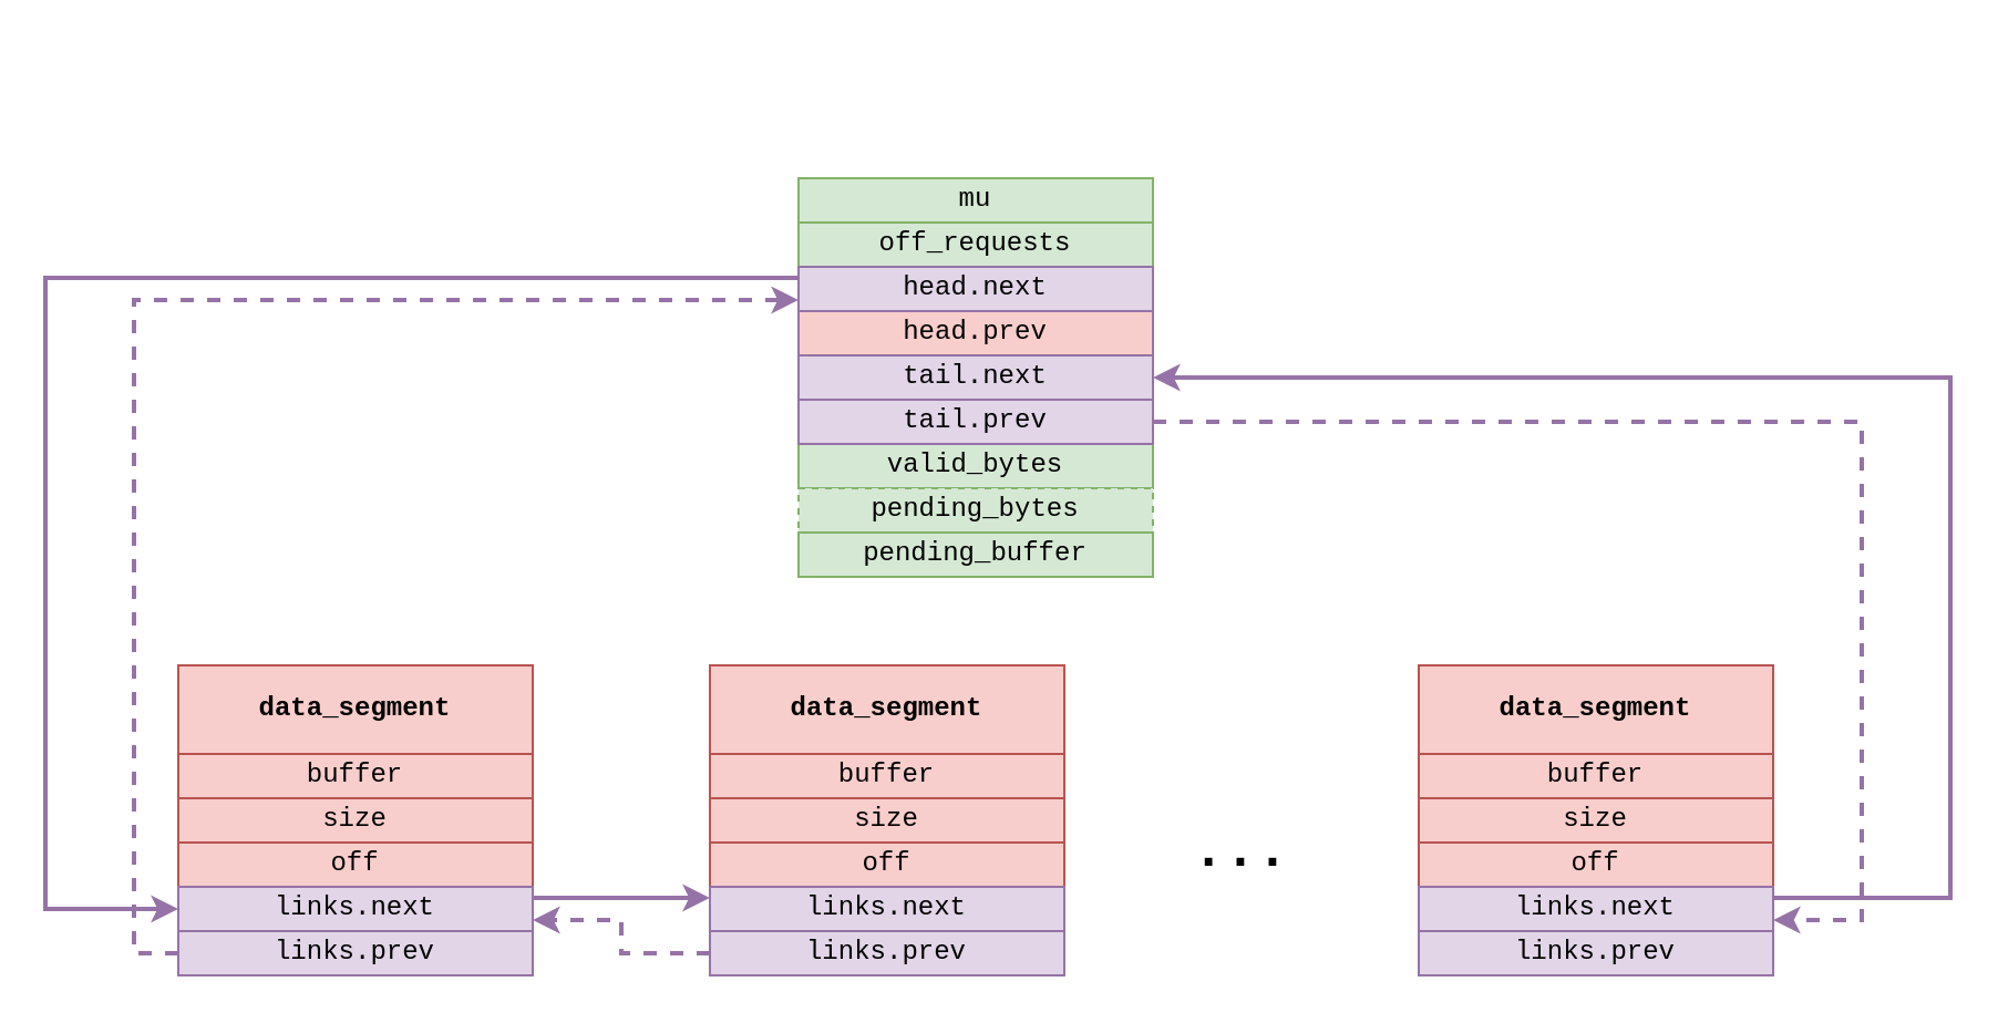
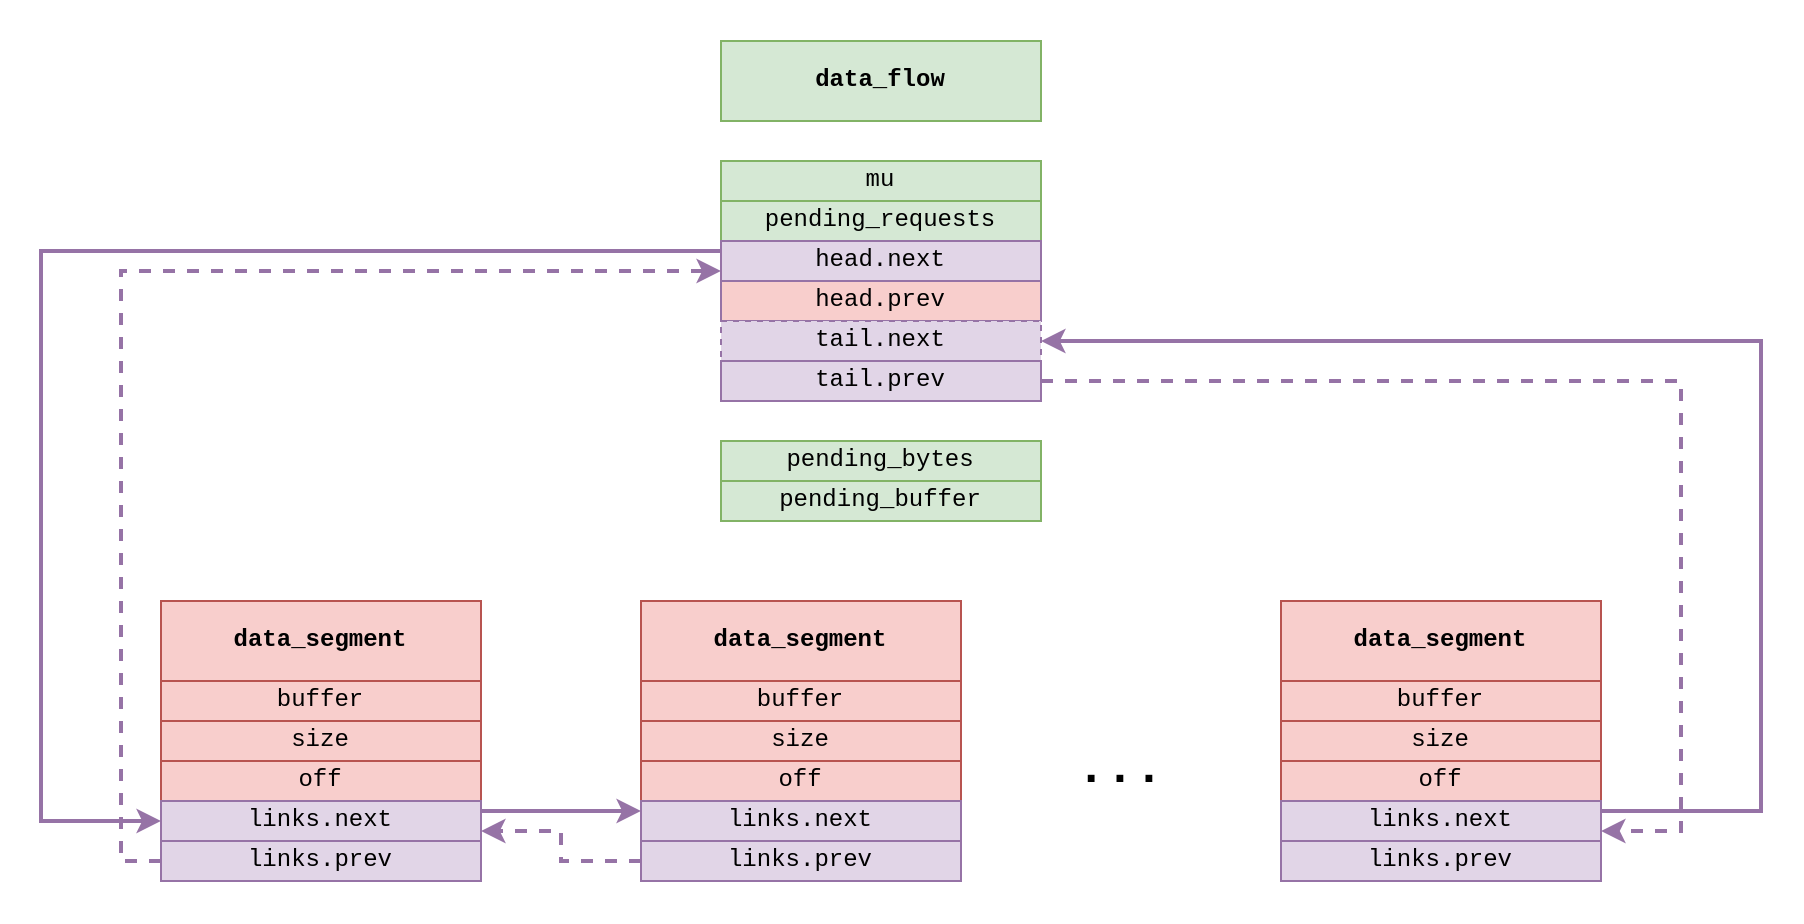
  <mxCell id="0" />
  <mxCell id="1" parent="0" />
  <mxCell id="2" value="" style="group" parent="1" vertex="1" connectable="0"><mxGeometry x="360" y="20" width="160" height="240" as="geometry" /></mxCell>
+ <mxCell id="3" value="&lt;b&gt;data_flow&lt;/b&gt;" style="rounded=0;whiteSpace=wrap;html=1;fontFamily=Courier New;fillColor=#d5e8d4;strokeColor=#82b366;" parent="2" vertex="1"><mxGeometry width="160" height="40" as="geometry" /></mxCell>
  <mxCell id="4" value="mu" style="rounded=0;whiteSpace=wrap;html=1;fontFamily=Courier New;fillColor=#d5e8d4;strokeColor=#82b366;" parent="2" vertex="1"><mxGeometry y="60" width="160" height="20" as="geometry" /></mxCell>
- <mxCell id="5" value="off_requests" style="rounded=0;whiteSpace=wrap;html=1;fontFamily=Courier New;fillColor=#d5e8d4;strokeColor=#82b366;" parent="2" vertex="1"><mxGeometry y="80" width="160" height="20" as="geometry" /></mxCell>
- <mxCell id="6" value="valid_bytes" style="rounded=0;whiteSpace=wrap;html=1;fontFamily=Courier New;fillColor=#d5e8d4;strokeColor=#82b366;" parent="2" vertex="1"><mxGeometry y="180" width="160" height="20" as="geometry" /></mxCell>
- <mxCell id="7" value="pending_bytes" style="rounded=0;whiteSpace=wrap;html=1;fontFamily=Courier New;fillColor=#d5e8d4;strokeColor=#82b366;dashed=1;" parent="2" vertex="1"><mxGeometry y="200" width="160" height="20" as="geometry" /></mxCell>
+ <mxCell id="5" value="pending_requests" style="rounded=0;whiteSpace=wrap;html=1;fontFamily=Courier New;fillColor=#d5e8d4;strokeColor=#82b366;" parent="2" vertex="1"><mxGeometry y="80" width="160" height="20" as="geometry" /></mxCell>
+ <mxCell id="7" value="pending_bytes" style="rounded=0;whiteSpace=wrap;html=1;fontFamily=Courier New;fillColor=#d5e8d4;strokeColor=#82b366;" parent="2" vertex="1"><mxGeometry y="200" width="160" height="20" as="geometry" /></mxCell>
  <mxCell id="8" value="pending_buffer" style="rounded=0;whiteSpace=wrap;html=1;fontFamily=Courier New;fillColor=#d5e8d4;strokeColor=#82b366;" parent="2" vertex="1"><mxGeometry y="220" width="160" height="20" as="geometry" /></mxCell>
  <mxCell id="9" value="head.next" style="rounded=0;whiteSpace=wrap;html=1;fontFamily=Courier New;fillColor=#e1d5e7;strokeColor=#9673a6;" parent="2" vertex="1"><mxGeometry y="100" width="160" height="20" as="geometry" /></mxCell>
  <mxCell id="10" value="head.prev" style="rounded=0;whiteSpace=wrap;html=1;fontFamily=Courier New;fillColor=#f8cecc;strokeColor=#9673a6;" parent="2" vertex="1"><mxGeometry y="120" width="160" height="20" as="geometry" /></mxCell>
- <mxCell id="11" value="tail.next" style="rounded=0;whiteSpace=wrap;html=1;fontFamily=Courier New;fillColor=#e1d5e7;strokeColor=#9673a6;" parent="2" vertex="1"><mxGeometry y="140" width="160" height="20" as="geometry" /></mxCell>
+ <mxCell id="11" value="tail.next" style="rounded=0;whiteSpace=wrap;html=1;fontFamily=Courier New;fillColor=#e1d5e7;strokeColor=#9673a6;dashed=1;" parent="2" vertex="1"><mxGeometry y="140" width="160" height="20" as="geometry" /></mxCell>
  <mxCell id="12" value="tail.prev" style="rounded=0;whiteSpace=wrap;html=1;fontFamily=Courier New;fillColor=#e1d5e7;strokeColor=#9673a6;" parent="2" vertex="1"><mxGeometry y="160" width="160" height="20" as="geometry" /></mxCell>
  <mxCell id="13" value="" style="group" parent="1" vertex="1" connectable="0"><mxGeometry x="80" y="300" width="160" height="140" as="geometry" /></mxCell>
  <mxCell id="14" value="&lt;b&gt;data_segment&lt;/b&gt;" style="rounded=0;whiteSpace=wrap;html=1;fontFamily=Courier New;fillColor=#f8cecc;strokeColor=#b85450;" parent="13" vertex="1"><mxGeometry width="160" height="40" as="geometry" /></mxCell>
  <mxCell id="15" value="buffer" style="rounded=0;whiteSpace=wrap;html=1;fontFamily=Courier New;fillColor=#f8cecc;strokeColor=#b85450;" parent="13" vertex="1"><mxGeometry y="40" width="160" height="20" as="geometry" /></mxCell>
  <mxCell id="16" value="size" style="rounded=0;whiteSpace=wrap;html=1;fontFamily=Courier New;fillColor=#f8cecc;strokeColor=#b85450;" parent="13" vertex="1"><mxGeometry y="60" width="160" height="20" as="geometry" /></mxCell>
  <mxCell id="17" value="off" style="rounded=0;whiteSpace=wrap;html=1;fontFamily=Courier New;fillColor=#f8cecc;strokeColor=#b85450;" parent="13" vertex="1"><mxGeometry y="80" width="160" height="20" as="geometry" /></mxCell>
  <mxCell id="18" value="links.next" style="rounded=0;whiteSpace=wrap;html=1;fontFamily=Courier New;fillColor=#e1d5e7;strokeColor=#9673a6;" parent="13" vertex="1"><mxGeometry y="100" width="160" height="20" as="geometry" /></mxCell>
  <mxCell id="19" value="links.prev" style="rounded=0;whiteSpace=wrap;html=1;fontFamily=Courier New;fillColor=#e1d5e7;strokeColor=#9673a6;" parent="13" vertex="1"><mxGeometry y="120" width="160" height="20" as="geometry" /></mxCell>
  <mxCell id="20" value="" style="group" parent="1" vertex="1" connectable="0"><mxGeometry x="320" y="300" width="160" height="140" as="geometry" /></mxCell>
  <mxCell id="21" value="data_segment" style="rounded=0;whiteSpace=wrap;html=1;fontFamily=Courier New;fillColor=#f8cecc;strokeColor=#b85450;fontStyle=1" parent="20" vertex="1"><mxGeometry width="160" height="40" as="geometry" /></mxCell>
  <mxCell id="22" value="buffer" style="rounded=0;whiteSpace=wrap;html=1;fontFamily=Courier New;fillColor=#f8cecc;strokeColor=#b85450;" parent="20" vertex="1"><mxGeometry y="40" width="160" height="20" as="geometry" /></mxCell>
  <mxCell id="23" value="size" style="rounded=0;whiteSpace=wrap;html=1;fontFamily=Courier New;fillColor=#f8cecc;strokeColor=#b85450;" parent="20" vertex="1"><mxGeometry y="60" width="160" height="20" as="geometry" /></mxCell>
  <mxCell id="24" value="off" style="rounded=0;whiteSpace=wrap;html=1;fontFamily=Courier New;fillColor=#f8cecc;strokeColor=#b85450;" parent="20" vertex="1"><mxGeometry y="80" width="160" height="20" as="geometry" /></mxCell>
  <mxCell id="25" value="links.next" style="rounded=0;whiteSpace=wrap;html=1;fontFamily=Courier New;fillColor=#e1d5e7;strokeColor=#9673a6;" parent="20" vertex="1"><mxGeometry y="100" width="160" height="20" as="geometry" /></mxCell>
  <mxCell id="26" value="links.prev" style="rounded=0;whiteSpace=wrap;html=1;fontFamily=Courier New;fillColor=#e1d5e7;strokeColor=#9673a6;" parent="20" vertex="1"><mxGeometry y="120" width="160" height="20" as="geometry" /></mxCell>
  <mxCell id="27" value="" style="group" parent="1" vertex="1" connectable="0"><mxGeometry x="640" y="300" width="160" height="140" as="geometry" /></mxCell>
  <mxCell id="28" value="&lt;b&gt;data_segment&lt;/b&gt;" style="rounded=0;whiteSpace=wrap;html=1;fontFamily=Courier New;fillColor=#f8cecc;strokeColor=#b85450;" parent="27" vertex="1"><mxGeometry width="160" height="40" as="geometry" /></mxCell>
  <mxCell id="29" value="buffer" style="rounded=0;whiteSpace=wrap;html=1;fontFamily=Courier New;fillColor=#f8cecc;strokeColor=#b85450;" parent="27" vertex="1"><mxGeometry y="40" width="160" height="20" as="geometry" /></mxCell>
  <mxCell id="30" value="size" style="rounded=0;whiteSpace=wrap;html=1;fontFamily=Courier New;fillColor=#f8cecc;strokeColor=#b85450;" parent="27" vertex="1"><mxGeometry y="60" width="160" height="20" as="geometry" /></mxCell>
  <mxCell id="31" value="off" style="rounded=0;whiteSpace=wrap;html=1;fontFamily=Courier New;fillColor=#f8cecc;strokeColor=#b85450;" parent="27" vertex="1"><mxGeometry y="80" width="160" height="20" as="geometry" /></mxCell>
  <mxCell id="32" value="links.next" style="rounded=0;whiteSpace=wrap;html=1;fontFamily=Courier New;fillColor=#e1d5e7;strokeColor=#9673a6;" parent="27" vertex="1"><mxGeometry y="100" width="160" height="20" as="geometry" /></mxCell>
  <mxCell id="33" value="links.prev" style="rounded=0;whiteSpace=wrap;html=1;fontFamily=Courier New;fillColor=#e1d5e7;strokeColor=#9673a6;" parent="27" vertex="1"><mxGeometry y="120" width="160" height="20" as="geometry" /></mxCell>
  <mxCell id="34" value="..." style="text;html=1;strokeColor=none;fillColor=none;align=center;verticalAlign=middle;whiteSpace=wrap;rounded=0;fontFamily=Courier New;fontStyle=1;fontSize=24;" parent="1" vertex="1"><mxGeometry x="530" y="370" width="60" height="30" as="geometry" /></mxCell>
  <mxCell id="35" style="edgeStyle=orthogonalEdgeStyle;rounded=0;orthogonalLoop=1;jettySize=auto;html=1;exitX=1;exitY=0.25;exitDx=0;exitDy=0;entryX=0;entryY=0.25;entryDx=0;entryDy=0;fontFamily=Courier New;strokeWidth=2;strokeColor=#9673a6;fillColor=#e1d5e7;" parent="1" source="18" target="25" edge="1"><mxGeometry relative="1" as="geometry" /></mxCell>
  <mxCell id="36" style="edgeStyle=orthogonalEdgeStyle;rounded=0;orthogonalLoop=1;jettySize=auto;html=1;exitX=0;exitY=0.5;exitDx=0;exitDy=0;entryX=1;entryY=0.75;entryDx=0;entryDy=0;fontFamily=Courier New;dashed=1;strokeWidth=2;strokeColor=#9673a6;fillColor=#e1d5e7;" parent="1" source="26" target="18" edge="1"><mxGeometry relative="1" as="geometry" /></mxCell>
  <mxCell id="37" style="edgeStyle=orthogonalEdgeStyle;rounded=0;orthogonalLoop=1;jettySize=auto;html=1;entryX=0;entryY=0.5;entryDx=0;entryDy=0;fontSize=24;startArrow=none;startFill=0;endArrow=classic;endFill=1;strokeWidth=2;strokeColor=#9673a6;exitX=0;exitY=0.25;exitDx=0;exitDy=0;fillColor=#e1d5e7;" parent="1" source="9" target="18" edge="1"><mxGeometry relative="1" as="geometry"><mxPoint x="298.14" y="140" as="sourcePoint" /><Array as="points"><mxPoint x="20" y="125" /><mxPoint x="20" y="410" /></Array></mxGeometry></mxCell>
  <mxCell id="38" style="edgeStyle=orthogonalEdgeStyle;rounded=0;orthogonalLoop=1;jettySize=auto;html=1;exitX=1;exitY=0.25;exitDx=0;exitDy=0;entryX=1;entryY=0.5;entryDx=0;entryDy=0;fontSize=24;startArrow=none;startFill=0;endArrow=classic;endFill=1;strokeColor=#9673a6;strokeWidth=2;fillColor=#e1d5e7;" parent="1" source="32" target="11" edge="1"><mxGeometry relative="1" as="geometry"><Array as="points"><mxPoint x="880" y="405" /><mxPoint x="880" y="170" /></Array></mxGeometry></mxCell>
  <mxCell id="39" style="edgeStyle=orthogonalEdgeStyle;rounded=0;orthogonalLoop=1;jettySize=auto;html=1;fontSize=24;startArrow=none;startFill=0;endArrow=classic;endFill=1;strokeColor=#9673a6;strokeWidth=2;entryX=1;entryY=0.75;entryDx=0;entryDy=0;dashed=1;fillColor=#e1d5e7;" parent="1" source="12" target="32" edge="1"><mxGeometry relative="1" as="geometry"><mxPoint x="900" y="450" as="targetPoint" /><Array as="points"><mxPoint x="840" y="190" /><mxPoint x="840" y="415" /></Array></mxGeometry></mxCell>
  <mxCell id="40" style="edgeStyle=orthogonalEdgeStyle;rounded=0;orthogonalLoop=1;jettySize=auto;html=1;exitX=0;exitY=0.5;exitDx=0;exitDy=0;dashed=1;fontSize=24;startArrow=none;startFill=0;endArrow=classic;endFill=1;strokeColor=#9673a6;strokeWidth=2;entryX=0;entryY=0.75;entryDx=0;entryDy=0;fillColor=#e1d5e7;" parent="1" source="19" target="9" edge="1"><mxGeometry relative="1" as="geometry"><mxPoint x="200" y="190" as="targetPoint" /></mxGeometry></mxCell>
